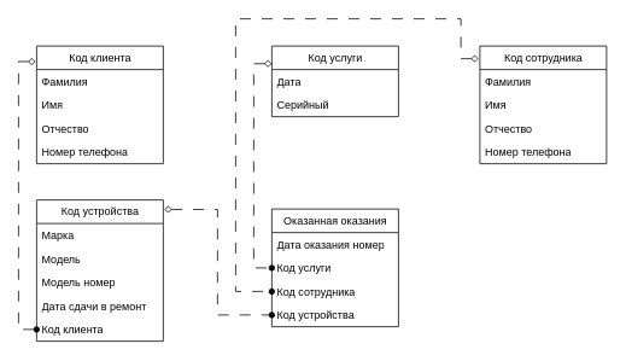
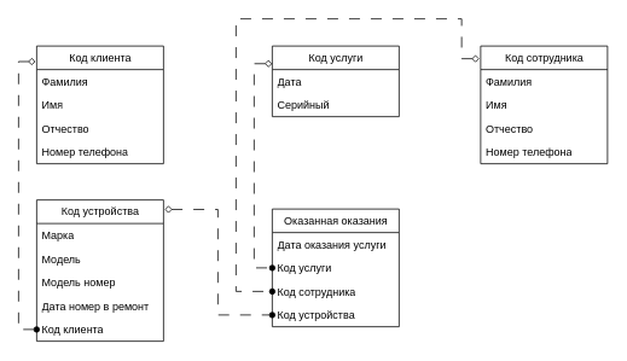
  <mxCell id="0" />
  <mxCell id="1" parent="0" />
  <mxCell id="2" style="edgeStyle=orthogonalEdgeStyle;rounded=0;orthogonalLoop=1;jettySize=auto;html=1;exitX=0;exitY=0.25;exitDx=0;exitDy=0;entryX=0;entryY=0.5;entryDx=0;entryDy=0;endArrow=oval;endFill=1;startArrow=diamond;startFill=0;dashed=1;dashPattern=12 12;" edge="1" parent="1" source="3" target="24"><mxGeometry relative="1" as="geometry" /></mxCell>
  <mxCell id="3" value="Код услуги" style="swimlane;fontStyle=0;childLayout=stackLayout;horizontal=1;startSize=26;fillColor=none;horizontalStack=0;resizeParent=1;resizeParentMax=0;resizeLast=0;collapsible=1;marginBottom=0;html=1;" vertex="1" parent="1"><mxGeometry x="300" y="50" width="140" height="78" as="geometry"><mxRectangle x="290" y="210" width="60" height="30" as="alternateBounds" /></mxGeometry></mxCell>
  <mxCell id="4" value="Дата" style="text;strokeColor=none;fillColor=none;align=left;verticalAlign=top;spacingLeft=4;spacingRight=4;overflow=hidden;rotatable=0;points=[[0,0.5],[1,0.5]];portConstraint=eastwest;whiteSpace=wrap;html=1;" vertex="1" parent="3"><mxGeometry y="26" width="140" height="26" as="geometry" /></mxCell>
  <mxCell id="5" value="Серийный" style="text;strokeColor=none;fillColor=none;align=left;verticalAlign=top;spacingLeft=4;spacingRight=4;overflow=hidden;rotatable=0;points=[[0,0.5],[1,0.5]];portConstraint=eastwest;whiteSpace=wrap;html=1;" vertex="1" parent="3"><mxGeometry y="52" width="140" height="26" as="geometry" /></mxCell>
  <mxCell id="6" value="Код сотрудника" style="swimlane;fontStyle=0;childLayout=stackLayout;horizontal=1;startSize=26;fillColor=none;horizontalStack=0;resizeParent=1;resizeParentMax=0;resizeLast=0;collapsible=1;marginBottom=0;html=1;" vertex="1" parent="1"><mxGeometry x="530" y="50" width="140" height="130" as="geometry"><mxRectangle x="290" y="210" width="60" height="30" as="alternateBounds" /></mxGeometry></mxCell>
  <mxCell id="7" value="Фамилия" style="text;strokeColor=none;fillColor=none;align=left;verticalAlign=top;spacingLeft=4;spacingRight=4;overflow=hidden;rotatable=0;points=[[0,0.5],[1,0.5]];portConstraint=eastwest;whiteSpace=wrap;html=1;" vertex="1" parent="6"><mxGeometry y="26" width="140" height="26" as="geometry" /></mxCell>
  <mxCell id="8" value="Имя&lt;br&gt;" style="text;strokeColor=none;fillColor=none;align=left;verticalAlign=top;spacingLeft=4;spacingRight=4;overflow=hidden;rotatable=0;points=[[0,0.5],[1,0.5]];portConstraint=eastwest;whiteSpace=wrap;html=1;" vertex="1" parent="6"><mxGeometry y="52" width="140" height="26" as="geometry" /></mxCell>
  <mxCell id="9" value="Отчество" style="text;strokeColor=none;fillColor=none;align=left;verticalAlign=top;spacingLeft=4;spacingRight=4;overflow=hidden;rotatable=0;points=[[0,0.5],[1,0.5]];portConstraint=eastwest;whiteSpace=wrap;html=1;" vertex="1" parent="6"><mxGeometry y="78" width="140" height="26" as="geometry" /></mxCell>
  <mxCell id="10" value="Номер телефона" style="text;strokeColor=none;fillColor=none;align=left;verticalAlign=top;spacingLeft=4;spacingRight=4;overflow=hidden;rotatable=0;points=[[0,0.5],[1,0.5]];portConstraint=eastwest;whiteSpace=wrap;html=1;" vertex="1" parent="6"><mxGeometry y="104" width="140" height="26" as="geometry" /></mxCell>
  <mxCell id="11" value="Код клиента" style="swimlane;fontStyle=0;childLayout=stackLayout;horizontal=1;startSize=26;fillColor=none;horizontalStack=0;resizeParent=1;resizeParentMax=0;resizeLast=0;collapsible=1;marginBottom=0;html=1;" vertex="1" parent="1"><mxGeometry x="40" y="50" width="140" height="130" as="geometry"><mxRectangle x="290" y="210" width="60" height="30" as="alternateBounds" /></mxGeometry></mxCell>
  <mxCell id="12" value="Фамилия" style="text;strokeColor=none;fillColor=none;align=left;verticalAlign=top;spacingLeft=4;spacingRight=4;overflow=hidden;rotatable=0;points=[[0,0.5],[1,0.5]];portConstraint=eastwest;whiteSpace=wrap;html=1;" vertex="1" parent="11"><mxGeometry y="26" width="140" height="26" as="geometry" /></mxCell>
  <mxCell id="13" value="Имя&lt;br&gt;" style="text;strokeColor=none;fillColor=none;align=left;verticalAlign=top;spacingLeft=4;spacingRight=4;overflow=hidden;rotatable=0;points=[[0,0.5],[1,0.5]];portConstraint=eastwest;whiteSpace=wrap;html=1;" vertex="1" parent="11"><mxGeometry y="52" width="140" height="26" as="geometry" /></mxCell>
  <mxCell id="14" value="Отчество" style="text;strokeColor=none;fillColor=none;align=left;verticalAlign=top;spacingLeft=4;spacingRight=4;overflow=hidden;rotatable=0;points=[[0,0.5],[1,0.5]];portConstraint=eastwest;whiteSpace=wrap;html=1;" vertex="1" parent="11"><mxGeometry y="78" width="140" height="26" as="geometry" /></mxCell>
  <mxCell id="15" value="Номер телефона" style="text;strokeColor=none;fillColor=none;align=left;verticalAlign=top;spacingLeft=4;spacingRight=4;overflow=hidden;rotatable=0;points=[[0,0.5],[1,0.5]];portConstraint=eastwest;whiteSpace=wrap;html=1;" vertex="1" parent="11"><mxGeometry y="104" width="140" height="26" as="geometry" /></mxCell>
  <mxCell id="16" value="Код устройства" style="swimlane;fontStyle=0;childLayout=stackLayout;horizontal=1;startSize=26;fillColor=none;horizontalStack=0;resizeParent=1;resizeParentMax=0;resizeLast=0;collapsible=1;marginBottom=0;html=1;" vertex="1" parent="1"><mxGeometry x="40" y="220" width="140" height="156" as="geometry"><mxRectangle x="290" y="210" width="60" height="30" as="alternateBounds" /></mxGeometry></mxCell>
  <mxCell id="17" value="Марка" style="text;strokeColor=none;fillColor=none;align=left;verticalAlign=top;spacingLeft=4;spacingRight=4;overflow=hidden;rotatable=0;points=[[0,0.5],[1,0.5]];portConstraint=eastwest;whiteSpace=wrap;html=1;" vertex="1" parent="16"><mxGeometry y="26" width="140" height="26" as="geometry" /></mxCell>
  <mxCell id="18" value="Модель" style="text;strokeColor=none;fillColor=none;align=left;verticalAlign=top;spacingLeft=4;spacingRight=4;overflow=hidden;rotatable=0;points=[[0,0.5],[1,0.5]];portConstraint=eastwest;whiteSpace=wrap;html=1;" vertex="1" parent="16"><mxGeometry y="52" width="140" height="26" as="geometry" /></mxCell>
  <mxCell id="19" value="Модель номер" style="text;strokeColor=none;fillColor=none;align=left;verticalAlign=top;spacingLeft=4;spacingRight=4;overflow=hidden;rotatable=0;points=[[0,0.5],[1,0.5]];portConstraint=eastwest;whiteSpace=wrap;html=1;" vertex="1" parent="16"><mxGeometry y="78" width="140" height="26" as="geometry" /></mxCell>
- <mxCell id="20" value="Дата сдачи в ремонт" style="text;strokeColor=none;fillColor=none;align=left;verticalAlign=top;spacingLeft=4;spacingRight=4;overflow=hidden;rotatable=0;points=[[0,0.5],[1,0.5]];portConstraint=eastwest;whiteSpace=wrap;html=1;" vertex="1" parent="16"><mxGeometry y="104" width="140" height="26" as="geometry" /></mxCell>
+ <mxCell id="20" value="Дата номер в ремонт" style="text;strokeColor=none;fillColor=none;align=left;verticalAlign=top;spacingLeft=4;spacingRight=4;overflow=hidden;rotatable=0;points=[[0,0.5],[1,0.5]];portConstraint=eastwest;whiteSpace=wrap;html=1;" vertex="1" parent="16"><mxGeometry y="104" width="140" height="26" as="geometry" /></mxCell>
  <mxCell id="21" value="Код клиента" style="text;strokeColor=none;fillColor=none;align=left;verticalAlign=top;spacingLeft=4;spacingRight=4;overflow=hidden;rotatable=0;points=[[0,0.5],[1,0.5]];portConstraint=eastwest;whiteSpace=wrap;html=1;" vertex="1" parent="16"><mxGeometry y="130" width="140" height="26" as="geometry" /></mxCell>
  <mxCell id="22" value="Оказанная оказания" style="swimlane;fontStyle=0;childLayout=stackLayout;horizontal=1;startSize=26;fillColor=none;horizontalStack=0;resizeParent=1;resizeParentMax=0;resizeLast=0;collapsible=1;marginBottom=0;html=1;" vertex="1" parent="1"><mxGeometry x="300" y="230" width="140" height="130" as="geometry"><mxRectangle x="290" y="210" width="60" height="30" as="alternateBounds" /></mxGeometry></mxCell>
- <mxCell id="23" value="Дата оказания номер" style="text;strokeColor=none;fillColor=none;align=left;verticalAlign=top;spacingLeft=4;spacingRight=4;overflow=hidden;rotatable=0;points=[[0,0.5],[1,0.5]];portConstraint=eastwest;whiteSpace=wrap;html=1;" vertex="1" parent="22"><mxGeometry y="26" width="140" height="26" as="geometry" /></mxCell>
+ <mxCell id="23" value="Дата оказания услуги" style="text;strokeColor=none;fillColor=none;align=left;verticalAlign=top;spacingLeft=4;spacingRight=4;overflow=hidden;rotatable=0;points=[[0,0.5],[1,0.5]];portConstraint=eastwest;whiteSpace=wrap;html=1;" vertex="1" parent="22"><mxGeometry y="26" width="140" height="26" as="geometry" /></mxCell>
  <mxCell id="24" value="Код услуги" style="text;strokeColor=none;fillColor=none;align=left;verticalAlign=top;spacingLeft=4;spacingRight=4;overflow=hidden;rotatable=0;points=[[0,0.5],[1,0.5]];portConstraint=eastwest;whiteSpace=wrap;html=1;" vertex="1" parent="22"><mxGeometry y="52" width="140" height="26" as="geometry" /></mxCell>
  <mxCell id="25" value="Код сотрудника" style="text;strokeColor=none;fillColor=none;align=left;verticalAlign=top;spacingLeft=4;spacingRight=4;overflow=hidden;rotatable=0;points=[[0,0.5],[1,0.5]];portConstraint=eastwest;whiteSpace=wrap;html=1;" vertex="1" parent="22"><mxGeometry y="78" width="140" height="26" as="geometry" /></mxCell>
  <mxCell id="26" value="Код устройства" style="text;strokeColor=none;fillColor=none;align=left;verticalAlign=top;spacingLeft=4;spacingRight=4;overflow=hidden;rotatable=0;points=[[0,0.5],[1,0.5]];portConstraint=eastwest;whiteSpace=wrap;html=1;" vertex="1" parent="22"><mxGeometry y="104" width="140" height="26" as="geometry" /></mxCell>
  <mxCell id="27" style="edgeStyle=orthogonalEdgeStyle;rounded=0;orthogonalLoop=1;jettySize=auto;html=1;exitX=1.009;exitY=0.067;exitDx=0;exitDy=0;entryX=0;entryY=0.5;entryDx=0;entryDy=0;exitPerimeter=0;startArrow=diamond;startFill=0;endArrow=oval;endFill=1;dashed=1;dashPattern=12 12;" edge="1" parent="1" source="16" target="26"><mxGeometry relative="1" as="geometry" /></mxCell>
  <mxCell id="28" style="edgeStyle=orthogonalEdgeStyle;rounded=0;orthogonalLoop=1;jettySize=auto;html=1;exitX=-0.011;exitY=0.108;exitDx=0;exitDy=0;entryX=0;entryY=0.5;entryDx=0;entryDy=0;endArrow=oval;endFill=1;startArrow=diamond;startFill=0;exitPerimeter=0;dashed=1;dashPattern=12 12;" edge="1" parent="1" source="6" target="25"><mxGeometry relative="1" as="geometry"><Array as="points"><mxPoint x="509" y="20" /><mxPoint x="260" y="20" /><mxPoint x="260" y="321" /></Array></mxGeometry></mxCell>
  <mxCell id="29" style="edgeStyle=orthogonalEdgeStyle;rounded=0;orthogonalLoop=1;jettySize=auto;html=1;exitX=-0.009;exitY=0.132;exitDx=0;exitDy=0;entryX=0;entryY=0.5;entryDx=0;entryDy=0;exitPerimeter=0;endArrow=oval;endFill=1;startArrow=diamond;startFill=0;dashed=1;dashPattern=12 12;" edge="1" parent="1" source="11" target="21"><mxGeometry relative="1" as="geometry"><Array as="points"><mxPoint x="20" y="67" /><mxPoint x="20" y="363" /></Array></mxGeometry></mxCell>
